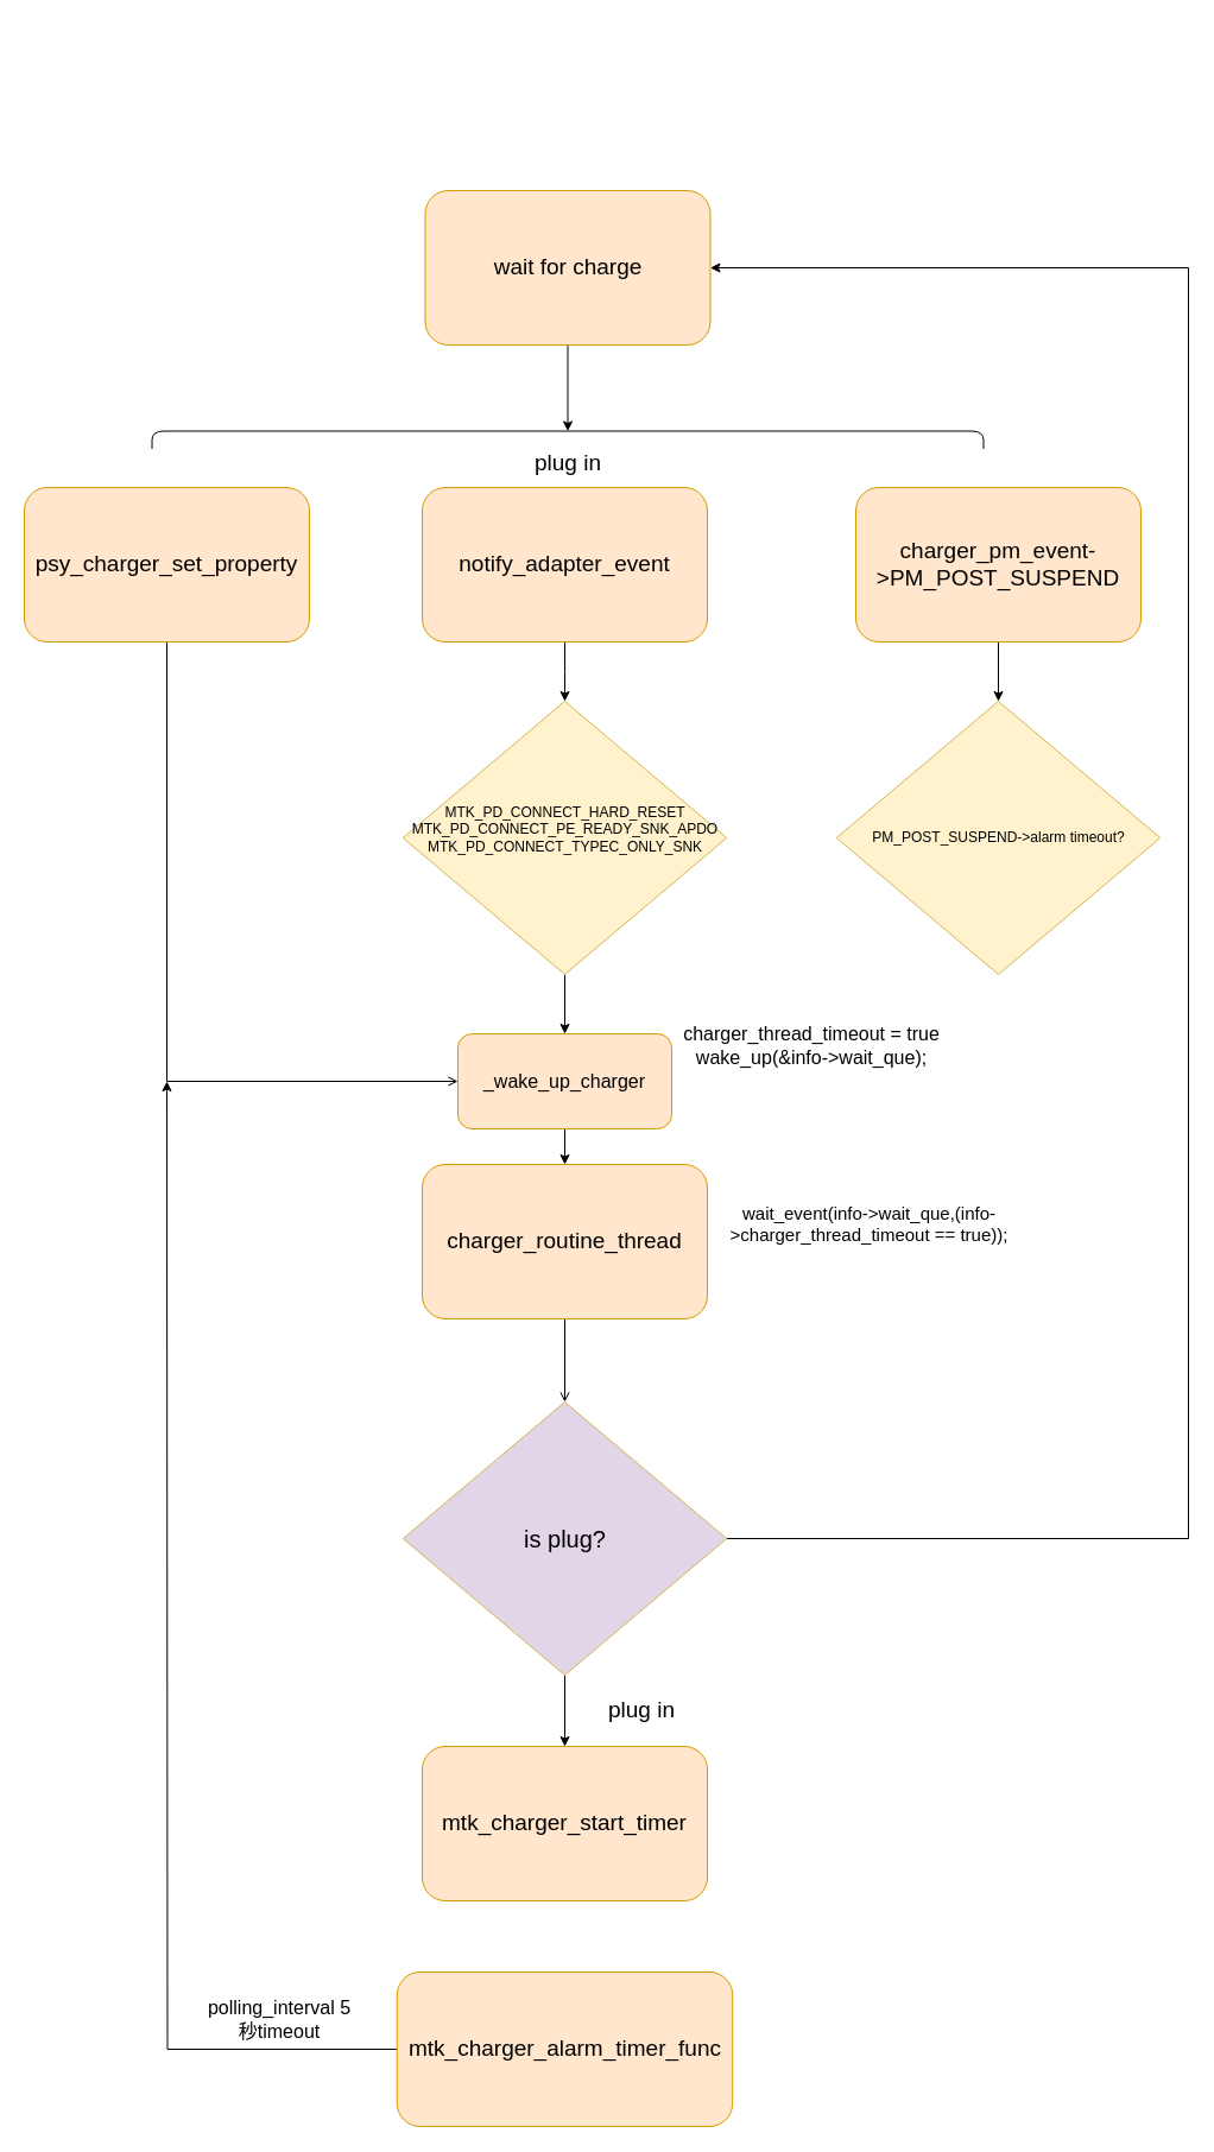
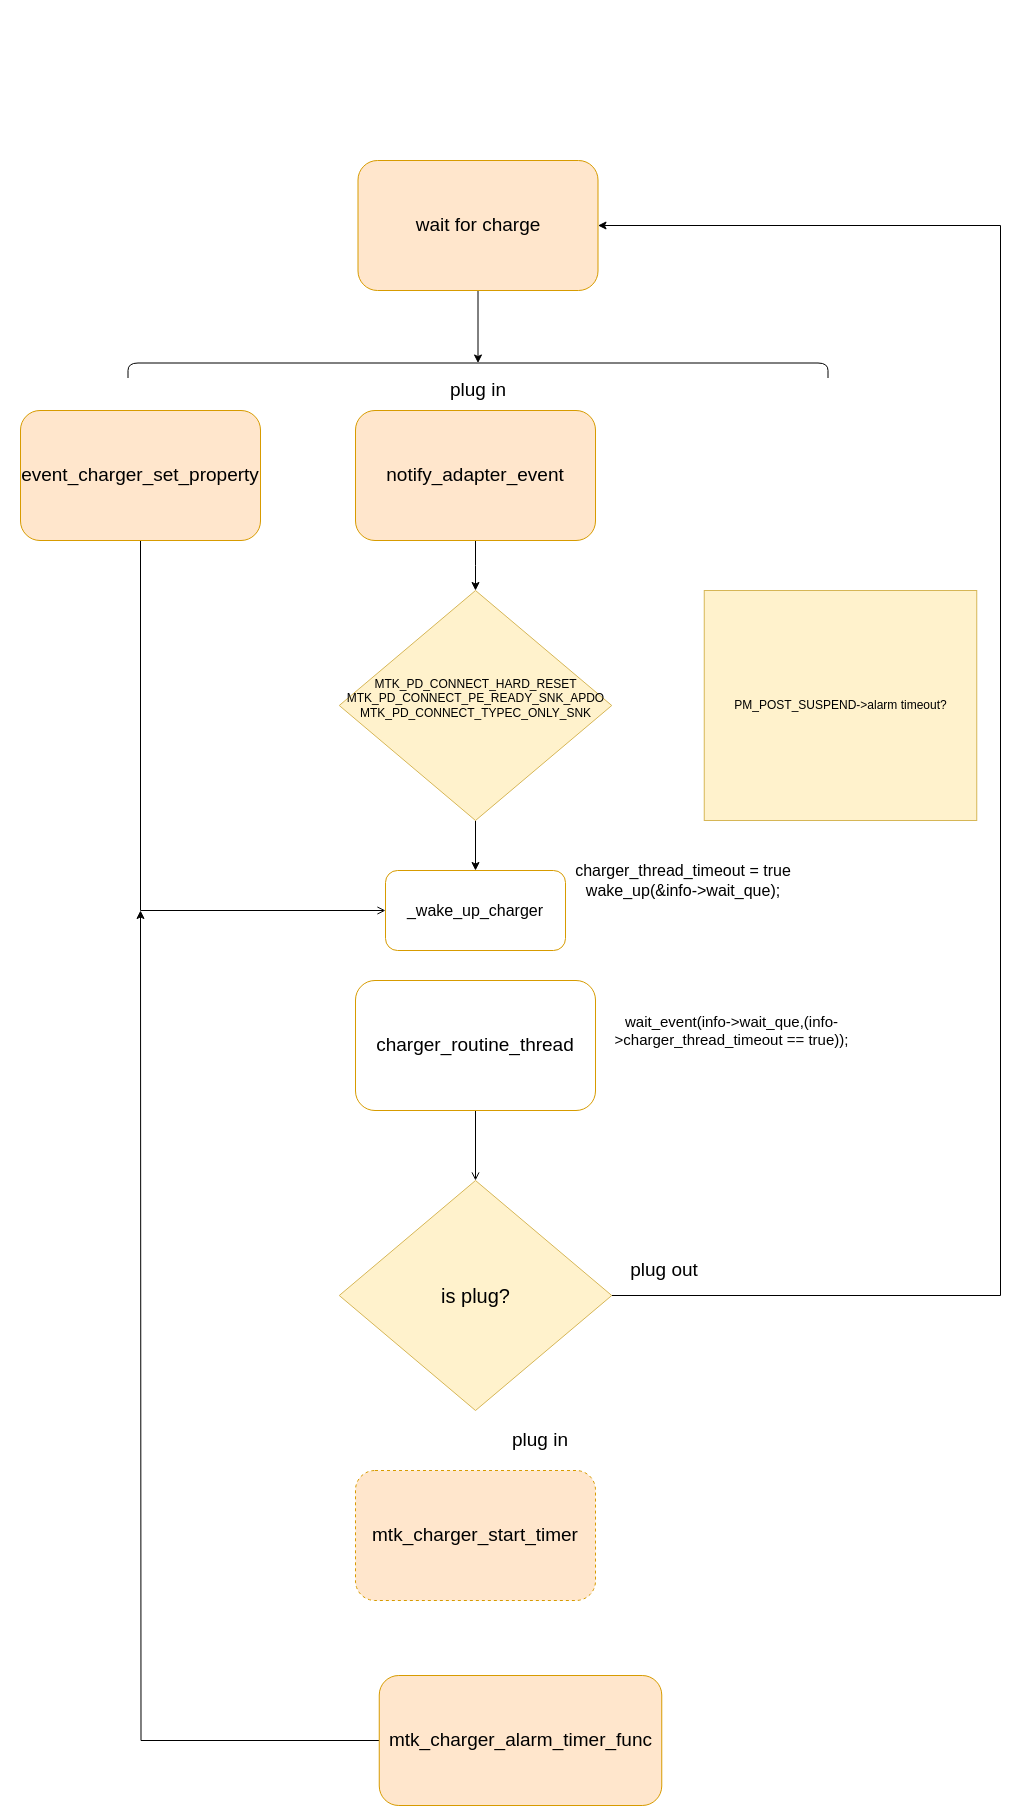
  <mxCell id="0" />
  <mxCell id="1" parent="0" />
  <mxCell id="2" style="edgeStyle=orthogonalEdgeStyle;rounded=0;orthogonalLoop=1;jettySize=auto;html=1;exitX=0.5;exitY=1;exitDx=0;exitDy=0;" edge="1" parent="1" source="3"><mxGeometry relative="1" as="geometry"><mxPoint x="475" y="590" as="targetPoint" /></mxGeometry></mxCell>
  <mxCell id="3" value="&lt;font style=&quot;font-size: 19px&quot;&gt;notify_adapter_event&lt;/font&gt;" style="rounded=1;whiteSpace=wrap;html=1;fillColor=#ffe6cc;strokeColor=#d79b00;" vertex="1" parent="1"><mxGeometry x="355" y="410" width="240" height="130" as="geometry" /></mxCell>
  <mxCell id="4" style="edgeStyle=orthogonalEdgeStyle;rounded=0;orthogonalLoop=1;jettySize=auto;html=1;exitX=0.5;exitY=1;exitDx=0;exitDy=0;" edge="1" parent="1" source="5" target="16"><mxGeometry relative="1" as="geometry" /></mxCell>
  <mxCell id="5" value="&lt;div&gt;MTK_PD_CONNECT_HARD_RESET&lt;/div&gt;&lt;div&gt;MTK_PD_CONNECT_PE_READY_SNK_APDO&lt;/div&gt;&lt;div&gt;MTK_PD_CONNECT_TYPEC_ONLY_SNK&lt;/div&gt;&lt;div&gt;&lt;br&gt;&lt;/div&gt;" style="rhombus;whiteSpace=wrap;html=1;fillColor=#fff2cc;strokeColor=#d6b656;" vertex="1" parent="1"><mxGeometry x="338.75" y="590" width="272.5" height="230" as="geometry" /></mxCell>
  <mxCell id="6" style="edgeStyle=orthogonalEdgeStyle;rounded=0;orthogonalLoop=1;jettySize=auto;html=1;exitX=0.5;exitY=1;exitDx=0;exitDy=0;entryX=0.5;entryY=0;entryDx=0;entryDy=0;endArrow=open;" edge="1" parent="1" source="7" target="10"><mxGeometry relative="1" as="geometry" /></mxCell>
- <mxCell id="7" value="&lt;font style=&quot;font-size: 19px&quot;&gt;charger_routine_thread&lt;/font&gt;" style="rounded=1;whiteSpace=wrap;html=1;fillColor=#ffe6cc;strokeColor=#d79b00;" vertex="1" parent="1"><mxGeometry x="355" y="980" width="240" height="130" as="geometry" /></mxCell>
- <mxCell id="8" style="edgeStyle=orthogonalEdgeStyle;rounded=0;orthogonalLoop=1;jettySize=auto;html=1;exitX=0.5;exitY=1;exitDx=0;exitDy=0;entryX=0.5;entryY=0;entryDx=0;entryDy=0;" edge="1" parent="1" source="10" target="11"><mxGeometry relative="1" as="geometry" /></mxCell>
+ <mxCell id="7" value="&lt;font style=&quot;font-size: 19px&quot;&gt;charger_routine_thread&lt;/font&gt;" style="rounded=1;whiteSpace=wrap;html=1;fillColor=#ffffff;strokeColor=#d79b00;" vertex="1" parent="1"><mxGeometry x="355" y="980" width="240" height="130" as="geometry" /></mxCell>
  <mxCell id="9" style="edgeStyle=orthogonalEdgeStyle;rounded=0;orthogonalLoop=1;jettySize=auto;html=1;exitX=1;exitY=0.5;exitDx=0;exitDy=0;entryX=1;entryY=0.5;entryDx=0;entryDy=0;" edge="1" parent="1" source="10" target="21"><mxGeometry relative="1" as="geometry"><Array as="points"><mxPoint x="1000" y="1295" /><mxPoint x="1000" y="225" /></Array></mxGeometry></mxCell>
- <mxCell id="10" value="&lt;div style=&quot;font-size: 20px&quot;&gt;&lt;font style=&quot;font-size: 20px&quot;&gt;is plug?&lt;/font&gt;&lt;/div&gt;" style="rhombus;whiteSpace=wrap;html=1;fillColor=#e1d5e7;strokeColor=#d6b656;" vertex="1" parent="1"><mxGeometry x="338.75" y="1180" width="272.5" height="230" as="geometry" /></mxCell>
- <mxCell id="11" value="&lt;font style=&quot;font-size: 19px&quot;&gt;mtk_charger_start_timer&lt;/font&gt;" style="rounded=1;whiteSpace=wrap;html=1;fillColor=#ffe6cc;strokeColor=#d79b00;" vertex="1" parent="1"><mxGeometry x="355" y="1470" width="240" height="130" as="geometry" /></mxCell>
+ <mxCell id="10" value="&lt;div style=&quot;font-size: 20px&quot;&gt;&lt;font style=&quot;font-size: 20px&quot;&gt;is plug?&lt;/font&gt;&lt;/div&gt;" style="rhombus;whiteSpace=wrap;html=1;fillColor=#fff2cc;strokeColor=#d6b656;" vertex="1" parent="1"><mxGeometry x="338.75" y="1180" width="272.5" height="230" as="geometry" /></mxCell>
+ <mxCell id="11" value="&lt;font style=&quot;font-size: 19px&quot;&gt;mtk_charger_start_timer&lt;/font&gt;" style="rounded=1;whiteSpace=wrap;html=1;fillColor=#ffe6cc;strokeColor=#d79b00;dashed=1;" vertex="1" parent="1"><mxGeometry x="355" y="1470" width="240" height="130" as="geometry" /></mxCell>
  <mxCell id="12" value="&lt;font style=&quot;font-size: 19px&quot;&gt;plug in&lt;/font&gt;" style="text;html=1;strokeColor=none;fillColor=none;align=center;verticalAlign=middle;whiteSpace=wrap;rounded=0;" vertex="1" parent="1"><mxGeometry x="500" y="1430" width="80" height="20" as="geometry" /></mxCell>
  <mxCell id="13" style="edgeStyle=orthogonalEdgeStyle;rounded=0;orthogonalLoop=1;jettySize=auto;html=1;exitX=0.5;exitY=1;exitDx=0;exitDy=0;entryX=0;entryY=0.5;entryDx=0;entryDy=0;endArrow=open;" edge="1" parent="1" source="14" target="16"><mxGeometry relative="1" as="geometry" /></mxCell>
- <mxCell id="14" value="&lt;font style=&quot;font-size: 19px&quot;&gt;psy_charger_set_property&lt;/font&gt;" style="rounded=1;whiteSpace=wrap;html=1;fillColor=#ffe6cc;strokeColor=#d79b00;" vertex="1" parent="1"><mxGeometry x="20" y="410" width="240" height="130" as="geometry" /></mxCell>
- <mxCell id="15" style="edgeStyle=orthogonalEdgeStyle;rounded=0;orthogonalLoop=1;jettySize=auto;html=1;exitX=0.5;exitY=1;exitDx=0;exitDy=0;entryX=0.5;entryY=0;entryDx=0;entryDy=0;" edge="1" parent="1" source="16" target="7"><mxGeometry relative="1" as="geometry" /></mxCell>
- <mxCell id="16" value="&lt;span style=&quot;font-size: 16px&quot;&gt;_wake_up_charger&lt;/span&gt;" style="rounded=1;whiteSpace=wrap;html=1;fillColor=#ffe6cc;strokeColor=#d79b00;" vertex="1" parent="1"><mxGeometry x="385" y="870" width="180" height="80" as="geometry" /></mxCell>
- <mxCell id="17" style="edgeStyle=orthogonalEdgeStyle;rounded=0;orthogonalLoop=1;jettySize=auto;html=1;exitX=0.5;exitY=1;exitDx=0;exitDy=0;entryX=0.5;entryY=0;entryDx=0;entryDy=0;" edge="1" parent="1" source="18" target="19"><mxGeometry relative="1" as="geometry" /></mxCell>
- <mxCell id="18" value="&lt;font style=&quot;font-size: 19px&quot;&gt;charger_pm_event-&amp;gt;PM_POST_SUSPEND&lt;/font&gt;" style="rounded=1;whiteSpace=wrap;html=1;fillColor=#ffe6cc;strokeColor=#d79b00;" vertex="1" parent="1"><mxGeometry x="720" y="410" width="240" height="130" as="geometry" /></mxCell>
- <mxCell id="19" value="&lt;div&gt;PM_POST_SUSPEND-&amp;gt;alarm timeout?&lt;br&gt;&lt;/div&gt;" style="rhombus;whiteSpace=wrap;html=1;fillColor=#fff2cc;strokeColor=#d6b656;" vertex="1" parent="1"><mxGeometry x="703.75" y="590" width="272.5" height="230" as="geometry" /></mxCell>
+ <mxCell id="14" value="&lt;font style=&quot;font-size: 19px&quot;&gt;event_charger_set_property&lt;/font&gt;" style="rounded=1;whiteSpace=wrap;html=1;fillColor=#ffe6cc;strokeColor=#d79b00;" vertex="1" parent="1"><mxGeometry x="20" y="410" width="240" height="130" as="geometry" /></mxCell>
+ <mxCell id="16" value="&lt;span style=&quot;font-size: 16px&quot;&gt;_wake_up_charger&lt;/span&gt;" style="rounded=1;whiteSpace=wrap;html=1;fillColor=#ffffff;strokeColor=#d79b00;" vertex="1" parent="1"><mxGeometry x="385" y="870" width="180" height="80" as="geometry" /></mxCell>
+ <mxCell id="19" value="&lt;div&gt;PM_POST_SUSPEND-&amp;gt;alarm timeout?&lt;br&gt;&lt;/div&gt;" style="whiteSpace=wrap;html=1;fillColor=#fff2cc;strokeColor=#d6b656;rounded=0;" vertex="1" parent="1"><mxGeometry x="703.75" y="590" width="272.5" height="230" as="geometry" /></mxCell>
  <mxCell id="20" style="edgeStyle=orthogonalEdgeStyle;rounded=0;orthogonalLoop=1;jettySize=auto;html=1;exitX=0.5;exitY=1;exitDx=0;exitDy=0;" edge="1" parent="1" source="21" target="22"><mxGeometry relative="1" as="geometry" /></mxCell>
  <mxCell id="21" value="&lt;font style=&quot;font-size: 19px&quot;&gt;wait for charge&lt;/font&gt;" style="rounded=1;whiteSpace=wrap;html=1;fillColor=#ffe6cc;strokeColor=#d79b00;" vertex="1" parent="1"><mxGeometry x="357.5" y="160" width="240" height="130" as="geometry" /></mxCell>
  <mxCell id="22" value="" style="shape=curlyBracket;whiteSpace=wrap;html=1;rounded=1;rotation=90;size=0;" vertex="1" parent="1"><mxGeometry x="470" y="20" width="15" height="700" as="geometry" /></mxCell>
+ <mxCell id="23" value="&lt;font style=&quot;font-size: 19px&quot;&gt;plug out&lt;/font&gt;" style="text;html=1;strokeColor=none;fillColor=none;align=center;verticalAlign=middle;whiteSpace=wrap;rounded=0;" vertex="1" parent="1"><mxGeometry x="623.75" y="1260" width="80" height="20" as="geometry" /></mxCell>
  <mxCell id="24" value="&lt;span style=&quot;font-size: 16px&quot;&gt;charger_thread_timeout = true&lt;/span&gt;&lt;br&gt;&lt;span style=&quot;font-size: 16px&quot;&gt;wake_up(&amp;amp;info-&amp;gt;wait_que);&lt;/span&gt;" style="text;html=1;strokeColor=none;fillColor=none;align=center;verticalAlign=middle;whiteSpace=wrap;rounded=0;" vertex="1" parent="1"><mxGeometry x="565" y="870" width="236" height="20" as="geometry" /></mxCell>
  <mxCell id="25" value="&lt;font style=&quot;font-size: 15px&quot;&gt;wait_event(info-&amp;gt;wait_que,(info-&amp;gt;charger_thread_timeout == true));&lt;/font&gt;" style="text;html=1;strokeColor=none;fillColor=none;align=center;verticalAlign=middle;whiteSpace=wrap;rounded=0;" vertex="1" parent="1"><mxGeometry x="590" y="1020" width="282.5" height="20" as="geometry" /></mxCell>
  <mxCell id="26" style="edgeStyle=orthogonalEdgeStyle;rounded=0;orthogonalLoop=1;jettySize=auto;html=1;exitX=0;exitY=0.5;exitDx=0;exitDy=0;" edge="1" parent="1" source="27"><mxGeometry relative="1" as="geometry"><mxPoint y="910" as="targetPoint" x="140" /></mxGeometry></mxCell>
- <mxCell id="27" value="&lt;font style=&quot;font-size: 19px&quot;&gt;mtk_charger_alarm_timer_func&lt;/font&gt;" style="rounded=1;whiteSpace=wrap;html=1;fillColor=#ffe6cc;strokeColor=#d79b00;" vertex="1" parent="1"><mxGeometry x="333.75" y="1660" width="282.5" height="130" as="geometry" /></mxCell>
- <mxCell id="28" value="&lt;font style=&quot;font-size: 16px&quot;&gt;polling_interval 5秒timeout&lt;/font&gt;" style="text;html=1;strokeColor=none;fillColor=none;align=center;verticalAlign=middle;whiteSpace=wrap;rounded=0;" vertex="1" parent="1"><mxGeometry x="170" y="1690" width="130" height="20" as="geometry" /></mxCell>
+ <mxCell id="27" value="&lt;font style=&quot;font-size: 19px&quot;&gt;mtk_charger_alarm_timer_func&lt;/font&gt;" style="rounded=1;whiteSpace=wrap;html=1;fillColor=#ffe6cc;strokeColor=#d79b00;" vertex="1" parent="1"><mxGeometry x="378.75" y="1675" width="282.5" height="130" as="geometry" /></mxCell>
  <mxCell id="29" value="&lt;font style=&quot;font-size: 19px&quot;&gt;plug in&lt;/font&gt;" style="text;html=1;strokeColor=none;fillColor=none;align=center;verticalAlign=middle;whiteSpace=wrap;rounded=0;" vertex="1" parent="1"><mxGeometry x="437.5" y="380" width="80" height="20" as="geometry" /></mxCell>
